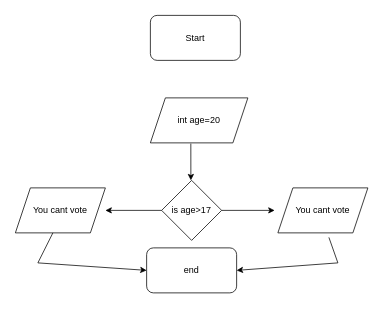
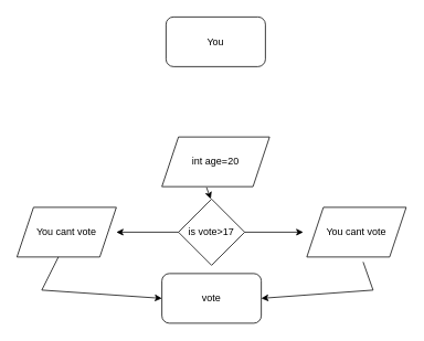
  <mxCell id="0" />
  <mxCell id="1" parent="0" />
- <mxCell id="2" value="Start" style="rounded=1;whiteSpace=wrap;html=1;" vertex="1" parent="1"><mxGeometry x="200" y="20" width="120" height="60" as="geometry" /></mxCell>
- <mxCell id="3" value="int age=20" style="shape=parallelogram;perimeter=parallelogramPerimeter;whiteSpace=wrap;html=1;fixedSize=1;" vertex="1" parent="1"><mxGeometry x="200" y="130" width="130" height="60" as="geometry" /></mxCell>
+ <mxCell id="2" value="You" style="rounded=1;whiteSpace=wrap;html=1;" vertex="1" parent="1"><mxGeometry x="200" y="20" width="120" height="60" as="geometry" /></mxCell>
+ <mxCell id="3" value="int age=20" style="shape=parallelogram;perimeter=parallelogramPerimeter;whiteSpace=wrap;html=1;fixedSize=1;" vertex="1" parent="1"><mxGeometry x="195" y="165" width="130" height="60" as="geometry" /></mxCell>
  <mxCell id="4" value="" style="endArrow=classic;html=1;rounded=0;exitX=0.415;exitY=1.017;exitDx=0;exitDy=0;exitPerimeter=0;" edge="1" parent="1" source="3"><mxGeometry width="50" height="50" relative="1" as="geometry"><mxPoint x="240" y="240" as="sourcePoint" /><mxPoint x="254" y="240" as="targetPoint" /></mxGeometry></mxCell>
- <mxCell id="5" value="is age&amp;gt;17" style="rhombus;whiteSpace=wrap;html=1;" vertex="1" parent="1"><mxGeometry x="215" y="240" width="80" height="80" as="geometry" /></mxCell>
+ <mxCell id="5" value="is vote&amp;gt;17" style="rhombus;whiteSpace=wrap;html=1;" vertex="1" parent="1"><mxGeometry x="215" y="240" width="80" height="80" as="geometry" /></mxCell>
  <mxCell id="6" value="" style="endArrow=classic;html=1;rounded=0;" edge="1" parent="1" source="5"><mxGeometry width="50" height="50" relative="1" as="geometry"><mxPoint x="295" y="330" as="sourcePoint" /><mxPoint x="365.711" y="280" as="targetPoint" /></mxGeometry></mxCell>
  <mxCell id="7" value="You cant vote" style="shape=parallelogram;perimeter=parallelogramPerimeter;whiteSpace=wrap;html=1;fixedSize=1;" vertex="1" parent="1"><mxGeometry x="370" y="250" width="120" height="60" as="geometry" /></mxCell>
  <mxCell id="8" value="" style="endArrow=classic;html=1;rounded=0;exitX=0;exitY=0.5;exitDx=0;exitDy=0;" edge="1" parent="1" source="5"><mxGeometry width="50" height="50" relative="1" as="geometry"><mxPoint x="160" y="310" as="sourcePoint" /><mxPoint x="140" y="280" as="targetPoint" /></mxGeometry></mxCell>
  <mxCell id="9" value="You cant vote" style="shape=parallelogram;perimeter=parallelogramPerimeter;whiteSpace=wrap;html=1;fixedSize=1;" vertex="1" parent="1"><mxGeometry x="20" y="250" width="120" height="60" as="geometry" /></mxCell>
  <mxCell id="10" value="" style="endArrow=classic;html=1;rounded=0;entryX=0;entryY=0.5;entryDx=0;entryDy=0;" edge="1" parent="1" target="12"><mxGeometry width="50" height="50" relative="1" as="geometry"><mxPoint x="70" y="310" as="sourcePoint" /><mxPoint x="210" y="350" as="targetPoint" /><Array as="points"><mxPoint x="50" y="350" /></Array></mxGeometry></mxCell>
  <mxCell id="11" value="" style="endArrow=classic;html=1;rounded=0;exitX=0.567;exitY=1.1;exitDx=0;exitDy=0;exitPerimeter=0;entryX=1;entryY=0.5;entryDx=0;entryDy=0;" edge="1" parent="1" source="7" target="12"><mxGeometry width="50" height="50" relative="1" as="geometry"><mxPoint x="340" y="390" as="sourcePoint" /><mxPoint x="440" y="340" as="targetPoint" /><Array as="points"><mxPoint x="450" y="350" /></Array></mxGeometry></mxCell>
- <mxCell id="12" value="end" style="rounded=1;whiteSpace=wrap;html=1;sketch=0;glass=0;" vertex="1" parent="1"><mxGeometry x="195" y="330" width="120" height="60" as="geometry" /></mxCell>
+ <mxCell id="12" value="vote" style="rounded=1;whiteSpace=wrap;html=1;sketch=0;glass=0;" vertex="1" parent="1"><mxGeometry x="195" y="330" width="120" height="60" as="geometry" /></mxCell>
